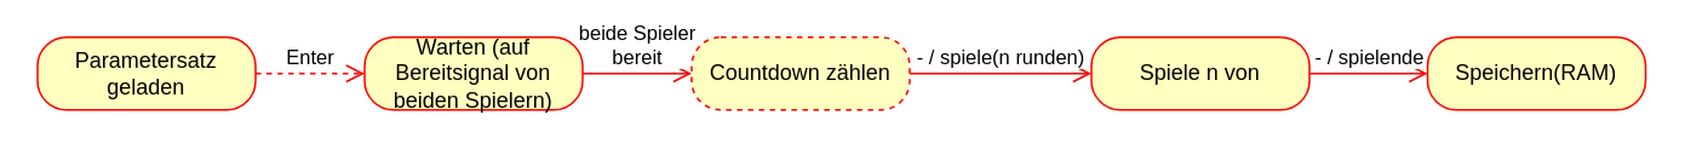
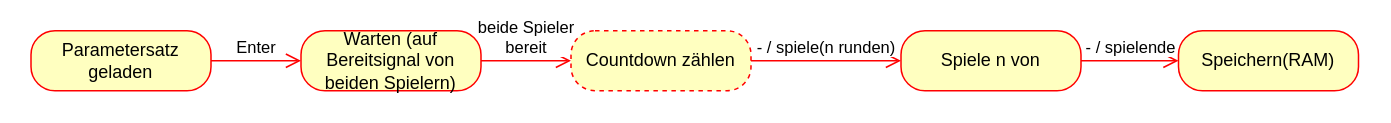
  <mxCell id="0" />
  <mxCell id="1" parent="0" />
- <mxCell id="2" value="Enter" style="edgeStyle=orthogonalEdgeStyle;rounded=1;orthogonalLoop=1;jettySize=auto;html=1;exitX=1;exitY=0.5;exitDx=0;exitDy=0;entryX=0;entryY=0.5;entryDx=0;entryDy=0;verticalAlign=bottom;strokeColor=#ff0000;endArrow=open;endSize=8;dashed=1;" edge="1" parent="1" source="3" target="5"><mxGeometry relative="1" as="geometry"><mxPoint x="140" y="30" as="sourcePoint" /><mxPoint x="200" y="30" as="targetPoint" /></mxGeometry></mxCell>
+ <mxCell id="2" value="Enter" style="edgeStyle=orthogonalEdgeStyle;rounded=1;orthogonalLoop=1;jettySize=auto;html=1;exitX=1;exitY=0.5;exitDx=0;exitDy=0;entryX=0;entryY=0.5;entryDx=0;entryDy=0;verticalAlign=bottom;strokeColor=#ff0000;endArrow=open;endSize=8;" edge="1" parent="1" source="3" target="5"><mxGeometry relative="1" as="geometry"><mxPoint x="140" y="30" as="sourcePoint" /><mxPoint x="200" y="30" as="targetPoint" /></mxGeometry></mxCell>
  <mxCell id="3" value="Parametersatz geladen" style="rounded=1;whiteSpace=wrap;html=1;arcSize=40;fontColor=#000000;fillColor=#ffffc0;strokeColor=#ff0000;" vertex="1" parent="1"><mxGeometry x="20" y="20" width="120" height="40" as="geometry" /></mxCell>
  <mxCell id="4" value="beide Spieler&lt;br&gt;bereit" style="edgeStyle=orthogonalEdgeStyle;rounded=1;orthogonalLoop=1;jettySize=auto;html=1;exitX=1;exitY=0.5;exitDx=0;exitDy=0;entryX=0;entryY=0.5;entryDx=0;entryDy=0;verticalAlign=bottom;strokeColor=#ff0000;endArrow=open;endSize=8;" edge="1" parent="1" source="5" target="7"><mxGeometry relative="1" as="geometry" /></mxCell>
  <mxCell id="5" value="Warten (auf Bereitsignal von beiden Spielern)" style="rounded=1;whiteSpace=wrap;html=1;arcSize=40;fontColor=#000000;fillColor=#ffffc0;strokeColor=#ff0000;" vertex="1" parent="1"><mxGeometry x="200" y="20" width="120" height="40" as="geometry" /></mxCell>
  <mxCell id="6" value="- / spiele(n runden)" style="edgeStyle=orthogonalEdgeStyle;rounded=1;orthogonalLoop=1;jettySize=auto;html=1;exitX=1;exitY=0.5;exitDx=0;exitDy=0;entryX=0;entryY=0.5;entryDx=0;entryDy=0;verticalAlign=bottom;strokeColor=#ff0000;endArrow=open;endSize=8;" edge="1" parent="1" source="7" target="9"><mxGeometry relative="1" as="geometry" /></mxCell>
  <mxCell id="7" value="Countdown zählen" style="rounded=1;whiteSpace=wrap;html=1;arcSize=40;fontColor=#000000;fillColor=#ffffc0;strokeColor=#ff0000;dashed=1;" vertex="1" parent="1"><mxGeometry x="380" y="20" width="120" height="40" as="geometry" /></mxCell>
  <mxCell id="8" value="- / spielende" style="edgeStyle=orthogonalEdgeStyle;rounded=1;orthogonalLoop=1;jettySize=auto;html=1;exitX=1;exitY=0.5;exitDx=0;exitDy=0;entryX=0;entryY=0.5;entryDx=0;entryDy=0;verticalAlign=bottom;strokeColor=#ff0000;endArrow=open;endSize=8;" edge="1" parent="1" source="9" target="10"><mxGeometry relative="1" as="geometry" /></mxCell>
  <mxCell id="9" value="Spiele n von" style="rounded=1;whiteSpace=wrap;html=1;arcSize=40;fontColor=#000000;fillColor=#ffffc0;strokeColor=#ff0000;" vertex="1" parent="1"><mxGeometry x="600" y="20" width="120" height="40" as="geometry" /></mxCell>
  <mxCell id="10" value="Speichern(RAM)" style="rounded=1;whiteSpace=wrap;html=1;arcSize=40;fontColor=#000000;fillColor=#ffffc0;strokeColor=#ff0000;" vertex="1" parent="1"><mxGeometry x="785" y="20" width="120" height="40" as="geometry" /></mxCell>
